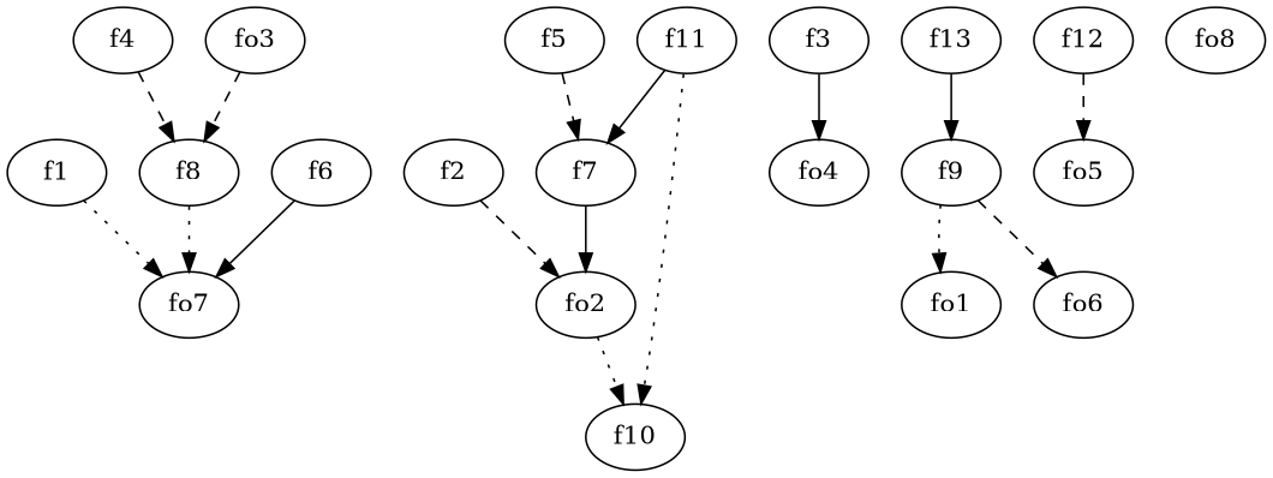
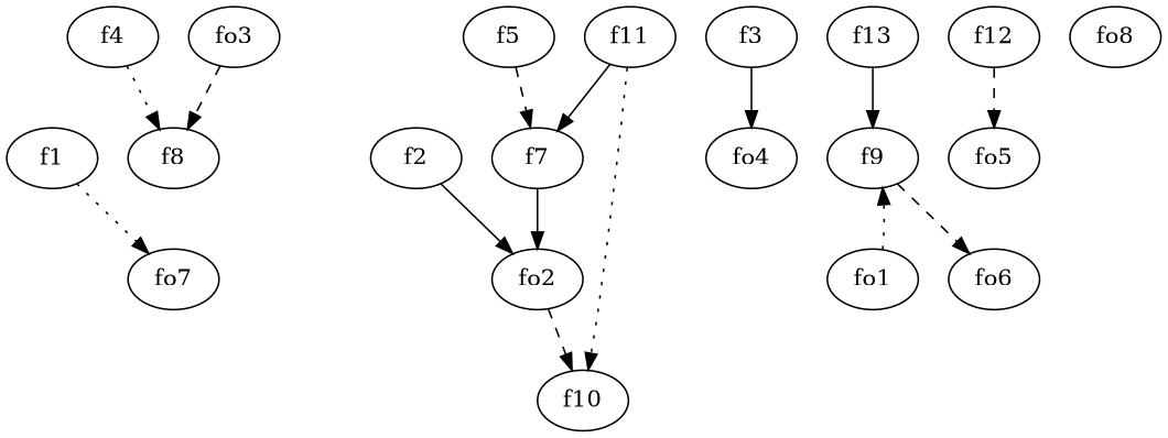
  strict digraph {
    edge [style=dashed weight=2]
    f1
    fo7
    f2
    fo2
    f10
    f3
    fo4
    f4
    f8
    f5
    f7
-   f6
    f9
    fo1
    fo6
    f11
    f12
    fo5
    f13
    fo3
    fo8
    f1 -> fo7 [style=dotted]
-   f2 -> fo2
-   fo2 -> f10 [style=dotted]
+   f2 -> fo2 [style=solid]
+   fo2 -> f10
    f3 -> fo4 [style=solid]
-   f4 -> f8
-   f8 -> fo7 [style=dotted]
+   f4 -> f8 [style=dotted]
    f5 -> f7
    f7 -> fo2 [style=solid]
-   f6 -> fo7 [style=solid]
-   f9 -> fo1 [style=dotted]
+   fo1 -> f9 [style=dotted]
    f9 -> fo6
    f11 -> f10 [style=dotted]
    f11 -> f7 [style=solid]
    f12 -> fo5
    f13 -> f9 [style=solid]
    fo3 -> f8
  }
